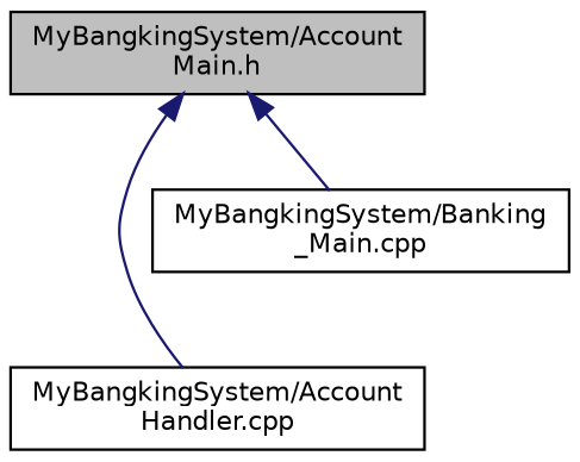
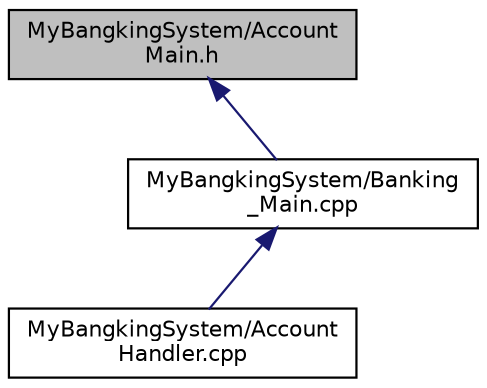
  digraph {
    node [color=black fillcolor=white fontname=Helvetica fontsize=10 shape=record style=filled]
    edge [color=midnightblue dir=back fontname=Helvetica fontsize=10 labelfontname=Helvetica labelfontsize=10 style=solid]
    n1 [fillcolor=grey75 fontcolor=black height=0.2 label="MyBangkingSystem/Account\lMain.h" width=0.4]
    n2 [height=0.2 label="MyBangkingSystem/Account\lHandler.cpp" width=0.4]
    n3 [height=0.2 label="MyBangkingSystem/Banking\l_Main.cpp" width=0.4]
-   n1 -> n2
+   n3 -> n2
    n1 -> n3
  }
